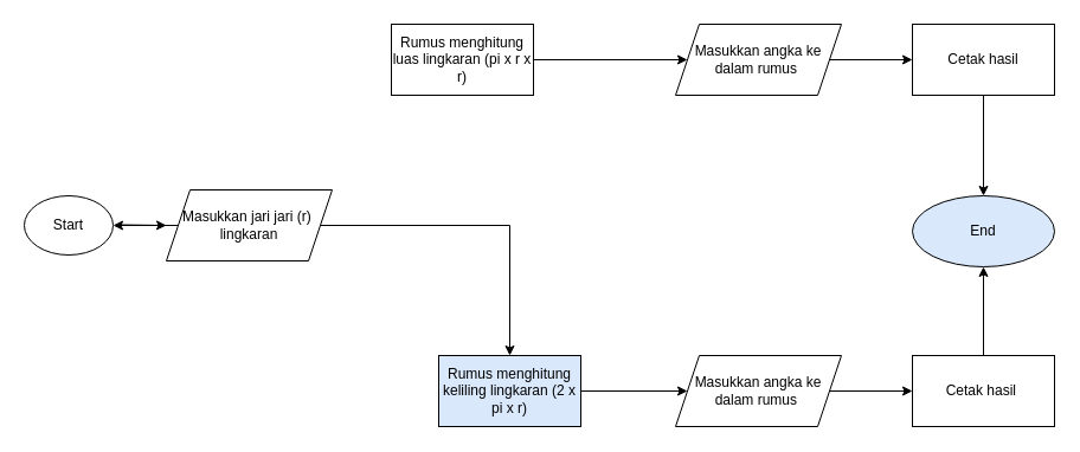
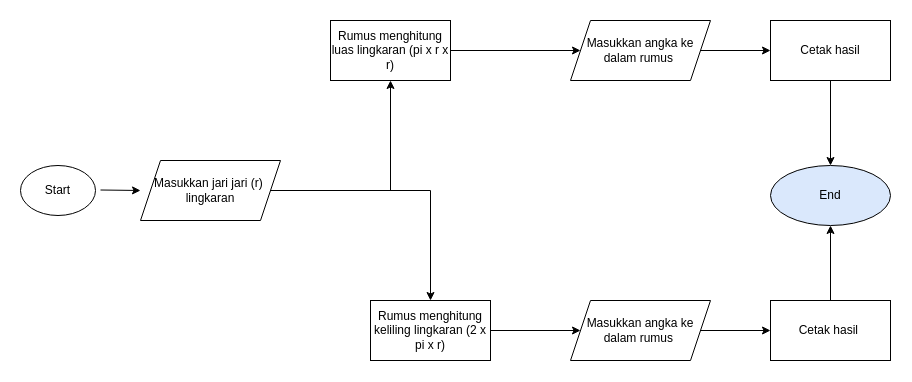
  <mxCell id="0" />
  <mxCell id="1" parent="0" />
  <mxCell id="2" value="Start" style="ellipse;whiteSpace=wrap;html=1;" vertex="1" parent="1"><mxGeometry x="20" y="165" width="75" height="50" as="geometry" /></mxCell>
  <mxCell id="3" value="" style="endArrow=classic;html=1;rounded=0;" edge="1" parent="1"><mxGeometry width="50" height="50" relative="1" as="geometry"><mxPoint x="100" y="189.5" as="sourcePoint" /><mxPoint x="140" y="190" as="targetPoint" /></mxGeometry></mxCell>
  <mxCell id="4" value="" style="edgeStyle=orthogonalEdgeStyle;rounded=0;orthogonalLoop=1;jettySize=auto;html=1;" edge="1" parent="1" source="6" target="8"><mxGeometry relative="1" as="geometry" /></mxCell>
- <mxCell id="5" value="" style="edgeStyle=orthogonalEdgeStyle;rounded=0;orthogonalLoop=1;jettySize=auto;html=1;" edge="1" parent="1" source="6" target="2"><mxGeometry relative="1" as="geometry" /></mxCell>
+ <mxCell id="5" value="" style="edgeStyle=orthogonalEdgeStyle;rounded=0;orthogonalLoop=1;jettySize=auto;html=1;" edge="1" parent="1" source="6" target="15"><mxGeometry relative="1" as="geometry" /></mxCell>
  <mxCell id="6" value="Masukkan jari jari (r)&amp;nbsp; lingkaran" style="shape=parallelogram;perimeter=parallelogramPerimeter;whiteSpace=wrap;html=1;fixedSize=1;" vertex="1" parent="1"><mxGeometry x="140" y="160" width="140" height="60" as="geometry" /></mxCell>
  <mxCell id="7" value="" style="edgeStyle=orthogonalEdgeStyle;rounded=0;orthogonalLoop=1;jettySize=auto;html=1;" edge="1" parent="1" source="8" target="10"><mxGeometry relative="1" as="geometry" /></mxCell>
- <mxCell id="8" value="Rumus menghitung keliling lingkaran (2 x pi x r)" style="rounded=0;whiteSpace=wrap;html=1;fillColor=#dae8fc;" vertex="1" parent="1"><mxGeometry x="370" y="300" width="120" height="60" as="geometry" /></mxCell>
+ <mxCell id="8" value="Rumus menghitung keliling lingkaran (2 x pi x r)" style="rounded=0;whiteSpace=wrap;html=1;" vertex="1" parent="1"><mxGeometry x="370" y="300" width="120" height="60" as="geometry" /></mxCell>
  <mxCell id="9" value="" style="edgeStyle=orthogonalEdgeStyle;rounded=0;orthogonalLoop=1;jettySize=auto;html=1;" edge="1" parent="1" source="10" target="12"><mxGeometry relative="1" as="geometry" /></mxCell>
  <mxCell id="10" value="Masukkan angka ke dalam rumus&amp;nbsp;" style="shape=parallelogram;perimeter=parallelogramPerimeter;whiteSpace=wrap;html=1;fixedSize=1;" vertex="1" parent="1"><mxGeometry x="570" y="300" width="140" height="60" as="geometry" /></mxCell>
  <mxCell id="11" value="" style="edgeStyle=orthogonalEdgeStyle;rounded=0;orthogonalLoop=1;jettySize=auto;html=1;" edge="1" parent="1" source="12" target="13"><mxGeometry relative="1" as="geometry" /></mxCell>
  <mxCell id="12" value="Cetak hasil&amp;nbsp;" style="whiteSpace=wrap;html=1;" vertex="1" parent="1"><mxGeometry x="770" y="300" width="120" height="60" as="geometry" /></mxCell>
  <mxCell id="13" value="End" style="ellipse;whiteSpace=wrap;html=1;fillColor=#dae8fc;" vertex="1" parent="1"><mxGeometry x="770" y="165" width="120" height="60" as="geometry" /></mxCell>
  <mxCell id="14" value="" style="edgeStyle=orthogonalEdgeStyle;rounded=0;orthogonalLoop=1;jettySize=auto;html=1;" edge="1" parent="1" source="15" target="17"><mxGeometry relative="1" as="geometry" /></mxCell>
  <mxCell id="15" value="Rumus menghitung luas lingkaran (pi x r x r)" style="whiteSpace=wrap;html=1;" vertex="1" parent="1"><mxGeometry x="330" y="20" width="120" height="60" as="geometry" /></mxCell>
  <mxCell id="16" value="" style="edgeStyle=orthogonalEdgeStyle;rounded=0;orthogonalLoop=1;jettySize=auto;html=1;" edge="1" parent="1" source="17" target="19"><mxGeometry relative="1" as="geometry" /></mxCell>
  <mxCell id="17" value="Masukkan angka ke dalam rumus&amp;nbsp;" style="shape=parallelogram;perimeter=parallelogramPerimeter;whiteSpace=wrap;html=1;fixedSize=1;" vertex="1" parent="1"><mxGeometry x="570" y="20" width="140" height="60" as="geometry" /></mxCell>
  <mxCell id="18" value="" style="edgeStyle=orthogonalEdgeStyle;rounded=0;orthogonalLoop=1;jettySize=auto;html=1;" edge="1" parent="1" source="19" target="13"><mxGeometry relative="1" as="geometry" /></mxCell>
  <mxCell id="19" value="Cetak hasil" style="whiteSpace=wrap;html=1;" vertex="1" parent="1"><mxGeometry x="770" y="20" width="120" height="60" as="geometry" /></mxCell>
